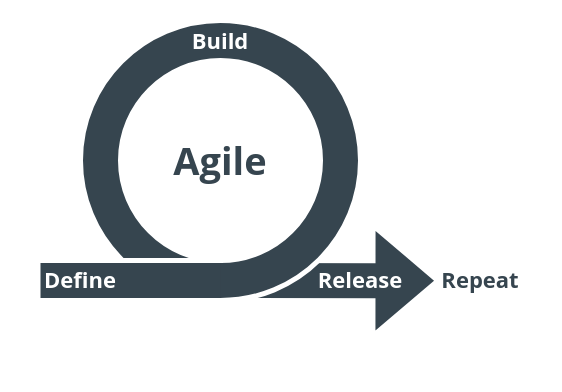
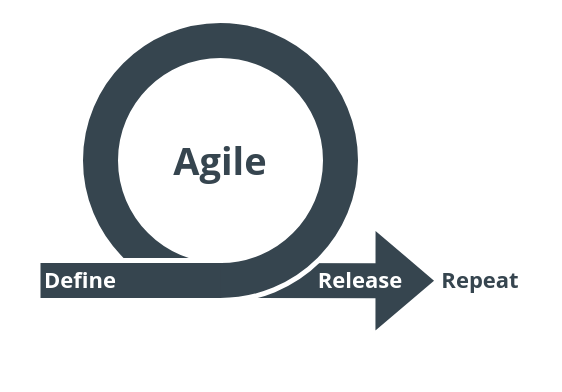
  <mxCell id="0" />
  <mxCell id="1" parent="0" />
  <mxCell id="2" value="" style="shape=flexArrow;endArrow=classic;html=1;rounded=0;labelBackgroundColor=default;fontFamily=Helvetica;fontSize=15;fontColor=#36454F;endSize=20;strokeColor=#FFFFFF;strokeWidth=5;width=36;fillColor=#36454F;endWidth=65.333;startSize=0;shadow=0;sketch=0;" edge="1" parent="1"><mxGeometry width="50" height="50" relative="1" as="geometry"><mxPoint x="220" y="280" as="sourcePoint" /><mxPoint y="280.25" as="targetPoint" x="440" /></mxGeometry></mxCell>
  <mxCell id="3" value="Agile&lt;br style=&quot;font-size: 38px;&quot;&gt;" style="rounded=0;whiteSpace=wrap;html=1;fontSize=38;glass=0;strokeWidth=1;shadow=0;sketch=0;strokeColor=none;fillColor=none;fontColor=#36454F;fontFamily=Open Sans;fontSource=https%3A%2F%2Ffonts.googleapis.com%2Fcss%3Ffamily%3DOpen%2BSans;fontStyle=1" vertex="1" parent="1"><mxGeometry x="160" y="140" width="120" height="40" as="geometry" /></mxCell>
  <mxCell id="4" value="" style="verticalLabelPosition=bottom;verticalAlign=top;html=1;shape=mxgraph.basic.donut;dx=40;shadow=0;sketch=0;fontFamily=Helvetica;fontSize=15;fontColor=#36454F;strokeColor=#FFFFFF;strokeWidth=5;fillColor=#36454F;gradientColor=none;gradientDirection=east;" vertex="1" parent="1"><mxGeometry x="80" y="20" width="280" height="280" as="geometry" /></mxCell>
  <mxCell id="5" value="" style="shape=partialRectangle;whiteSpace=wrap;html=1;top=0;bottom=0;fillColor=#36454F;shadow=0;sketch=0;fontFamily=Helvetica;fontSize=15;fontColor=#36454F;strokeColor=#FFFFFF;strokeWidth=5;rotation=90;" vertex="1" parent="1"><mxGeometry x="110" y="190" width="40" height="180" as="geometry" /></mxCell>
  <mxCell id="6" value="Define&lt;br&gt;" style="rounded=0;whiteSpace=wrap;html=1;fontSize=22;glass=0;strokeWidth=1;shadow=0;sketch=0;strokeColor=none;fillColor=none;fontColor=#FFFFFF;fontFamily=Open Sans;fontSource=https%3A%2F%2Ffonts.googleapis.com%2Fcss%3Ffamily%3DOpen%2BSans;fontStyle=1" vertex="1" parent="1"><mxGeometry x="20" y="259" width="120" height="40" as="geometry" /></mxCell>
- <mxCell id="7" value="Build" style="rounded=0;whiteSpace=wrap;html=1;fontSize=22;glass=0;strokeWidth=1;shadow=0;sketch=0;strokeColor=none;fillColor=none;fontColor=#FFFFFF;fontFamily=Open Sans;fontSource=https%3A%2F%2Ffonts.googleapis.com%2Fcss%3Ffamily%3DOpen%2BSans;fontStyle=1" vertex="1" parent="1"><mxGeometry x="160" y="20" width="120" height="40" as="geometry" /></mxCell>
  <mxCell id="8" value="Release&lt;br&gt;" style="rounded=0;whiteSpace=wrap;html=1;fontSize=22;glass=0;strokeWidth=1;shadow=0;sketch=0;strokeColor=none;fillColor=none;fontColor=#FFFFFF;fontFamily=Open Sans;fontSource=https%3A%2F%2Ffonts.googleapis.com%2Fcss%3Ffamily%3DOpen%2BSans;fontStyle=1" vertex="1" parent="1"><mxGeometry x="300" y="259" width="120" height="40" as="geometry" /></mxCell>
  <mxCell id="9" value="Repeat&lt;br&gt;" style="rounded=0;whiteSpace=wrap;html=1;fontSize=22;glass=0;strokeWidth=1;shadow=0;sketch=0;strokeColor=none;fillColor=none;fontColor=#36454F;fontFamily=Open Sans;fontSource=https%3A%2F%2Ffonts.googleapis.com%2Fcss%3Ffamily%3DOpen%2BSans;fontStyle=1" vertex="1" parent="1"><mxGeometry x="420" y="259" width="120" height="40" as="geometry" /></mxCell>
